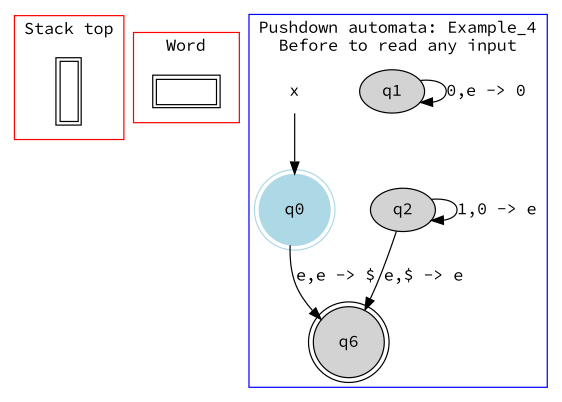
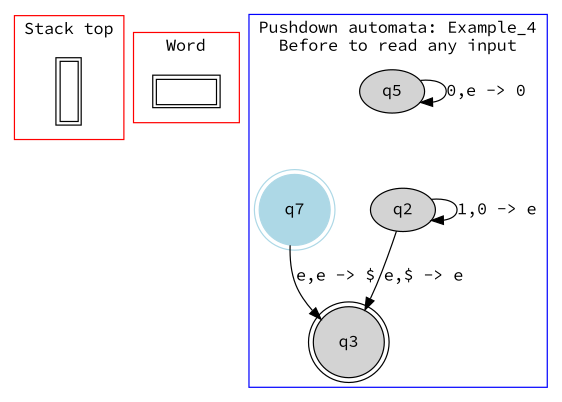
  digraph {
    fontname="Source Code Pro"
    node [fontname="Source Code Pro" style=filled]
    edge [fontname="Source Code Pro"]
    n1 [label=<<TABLE> <TR> <TD width="10" height="50"> </TD> </TR> </TABLE>> shape=plaintext style=""]
    n2 [label=<<TABLE> <TR> <TD width="50" height="10"> </TD></TR> </TABLE>> shape=plaintext style=""]
-   q0 [color=lightblue shape=doublecircle]
-   q1
+   q0 [color=lightblue shape=doublecircle label=q7]
+   q1 [label=q5]
    q2
-   q3 [shape=doublecircle label=q6]
-   x [color=white]
+   q3 [shape=doublecircle]
    subgraph cluster_1 {
      color=red
      label="Stack top"
      n1
    }
    subgraph cluster_2 {
      color=red
      label=Word
      n2
    }
    subgraph cluster_3 {
      color=blue
      label="Pushdown automata: Example_4\nBefore to read any input"
      q0
      q1
      q2
      q3
-     x
    }
    q0 -> q3 [label="e,e -> $"]
    q1 -> q1 [label="0,e -> 0"]
    q2 -> q2 [label="1,0 -> e"]
    q2 -> q3 [label="e,$ -> e"]
-   x -> q0
  }
